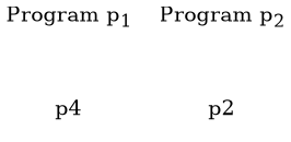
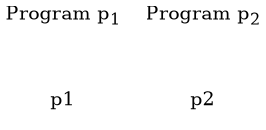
  digraph {
    rankdir=TB
    node [shape=plaintext]
    edge [style=invis]
    n1 [height=0 label=<Program p<sub>1</sub>> margin=0 width=0]
    n2 [height=0 label=<Program p<sub>2</sub>> margin=0 width=0]
-   p1 [shape=none label=p4]
+   p1 [shape=none]
    p2 [shape=none]
    subgraph sub_1 {
      rank=same
      n1
      n2
    }
    subgraph sub_2 {
      rank=same
      p1
      p2
    }
    n1 -> p1
    n2 -> p2
  }
